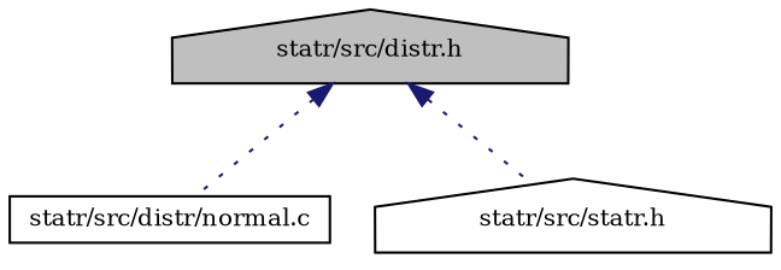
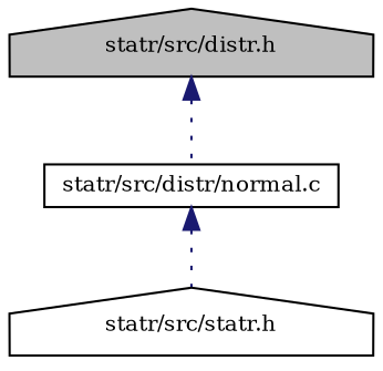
  digraph {
    fontname="DejaVu Serif"
    node [color=black fillcolor=white fontname="DejaVu Serif" fontsize=10 shape=house style=filled]
    edge [color=midnightblue dir=back fontname="DejaVu Serif" fontsize=10 labelfontname=Helvetica labelfontsize=10 style=dotted]
    n1 [fillcolor=grey75 fontcolor=black height=0.2 label="statr/src/distr.h" width=0.4]
    n2 [height=0.2 label="statr/src/distr/normal.c" shape=box width=0.4]
    n3 [height=0.2 label="statr/src/statr.h" width=0.4]
    n1 -> n2
-   n1 -> n3
+   n2 -> n3
  }
